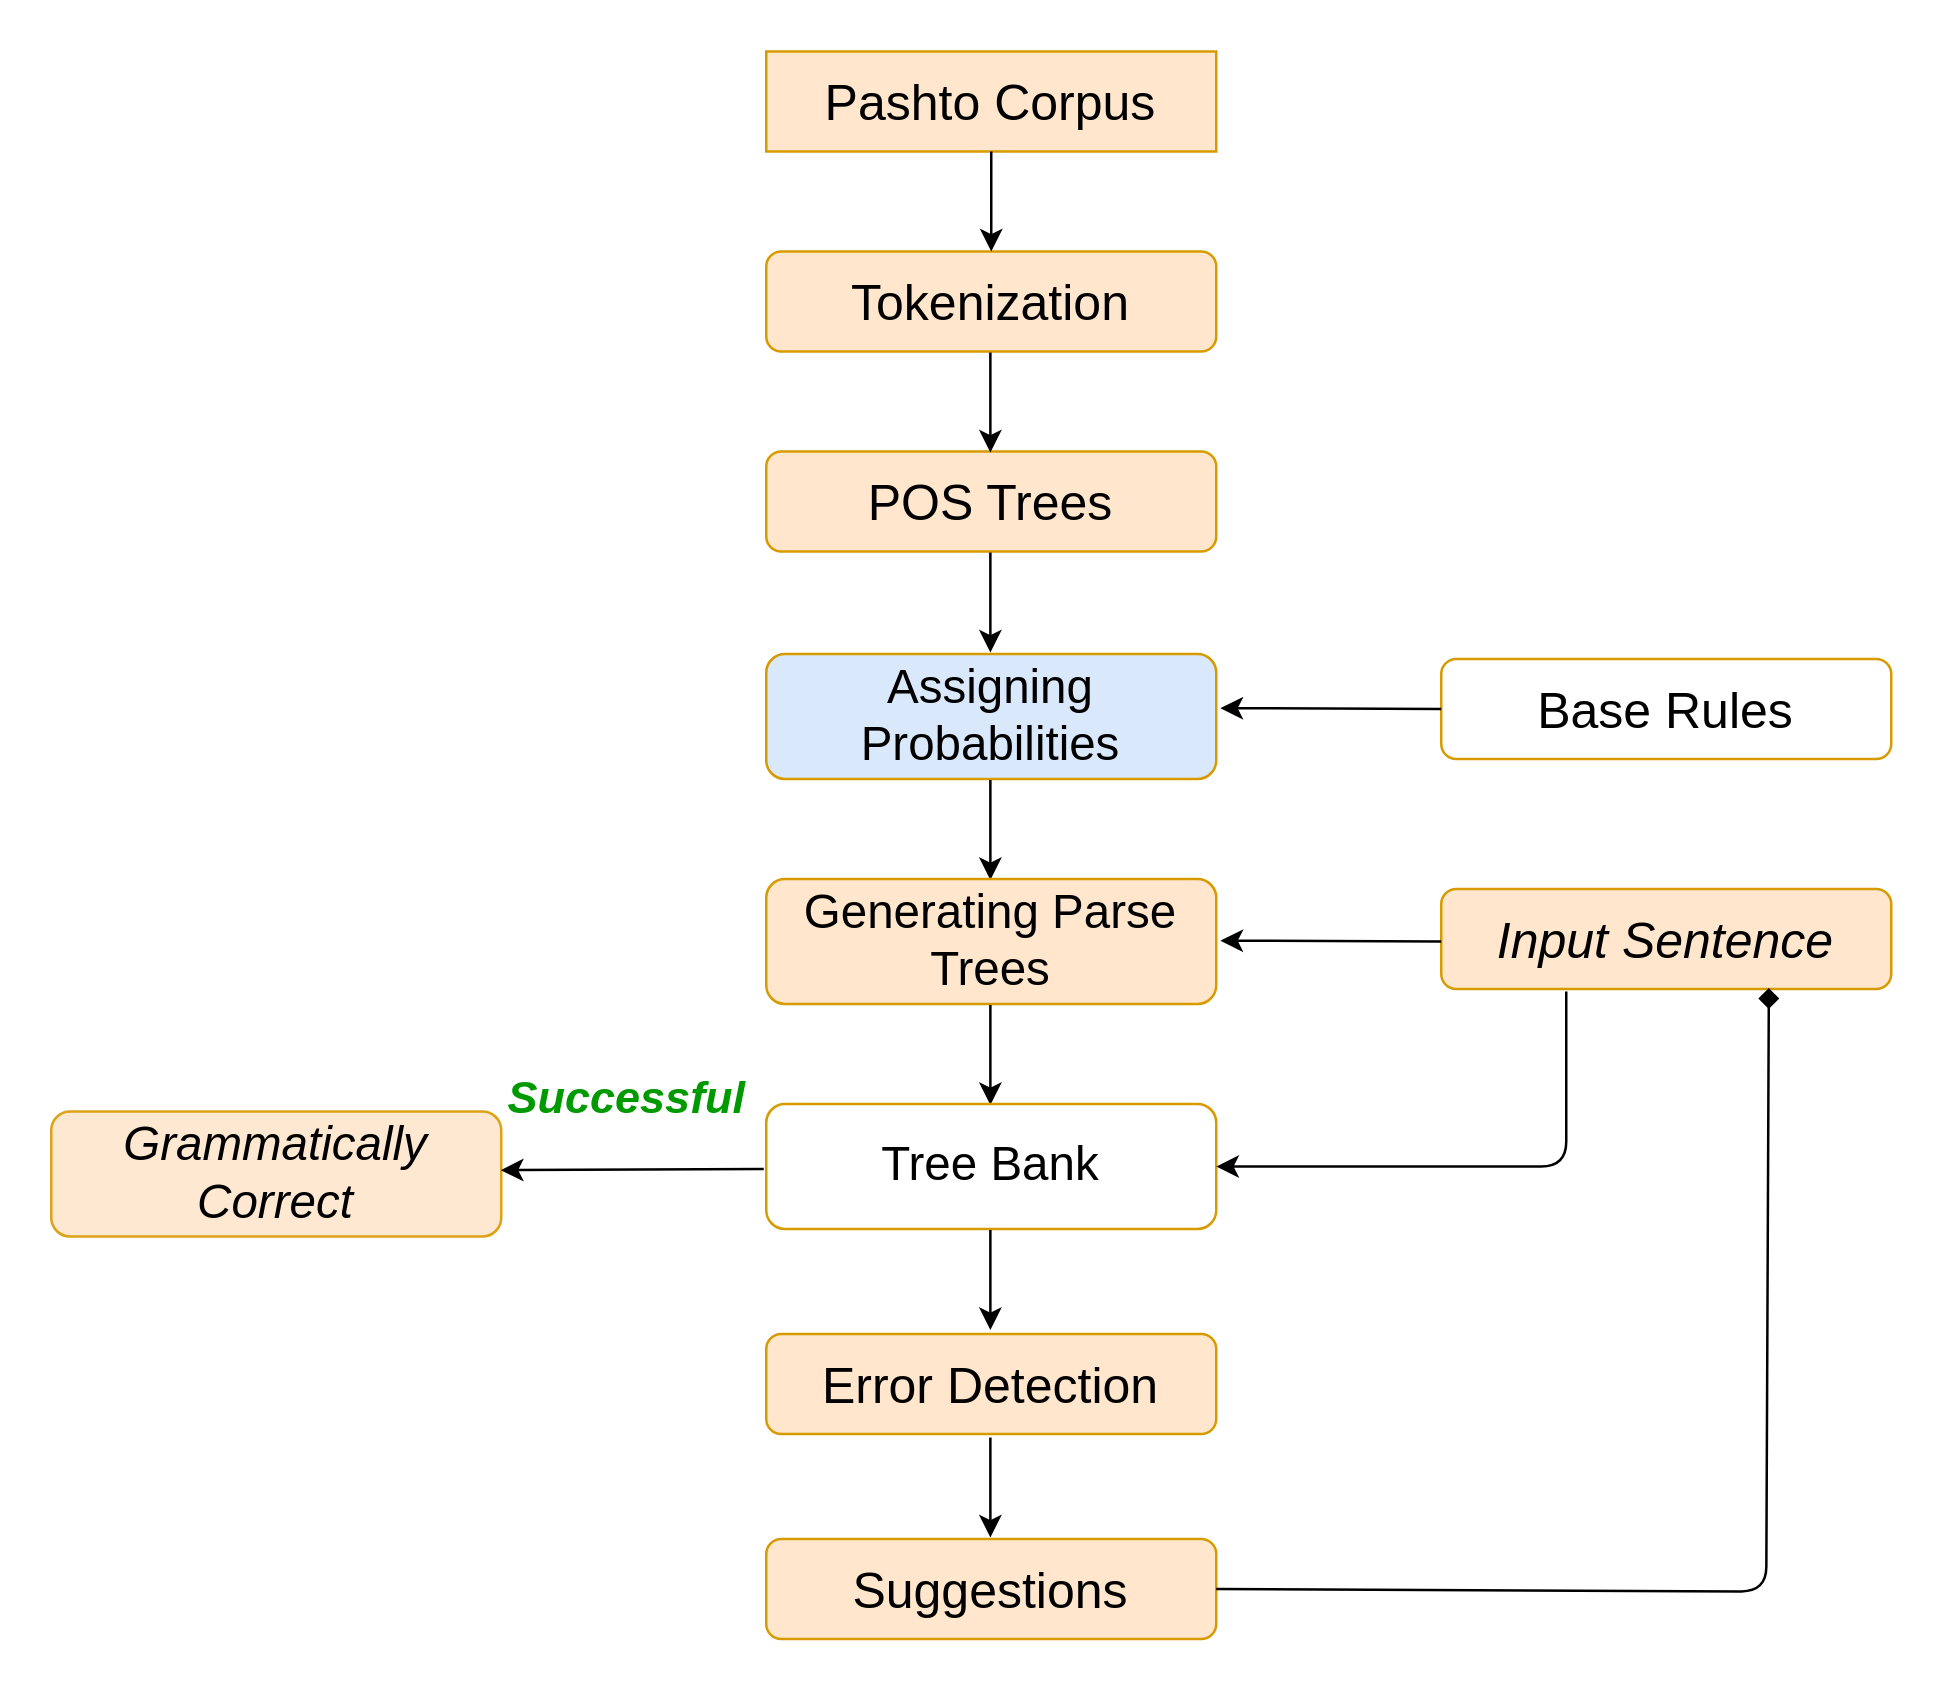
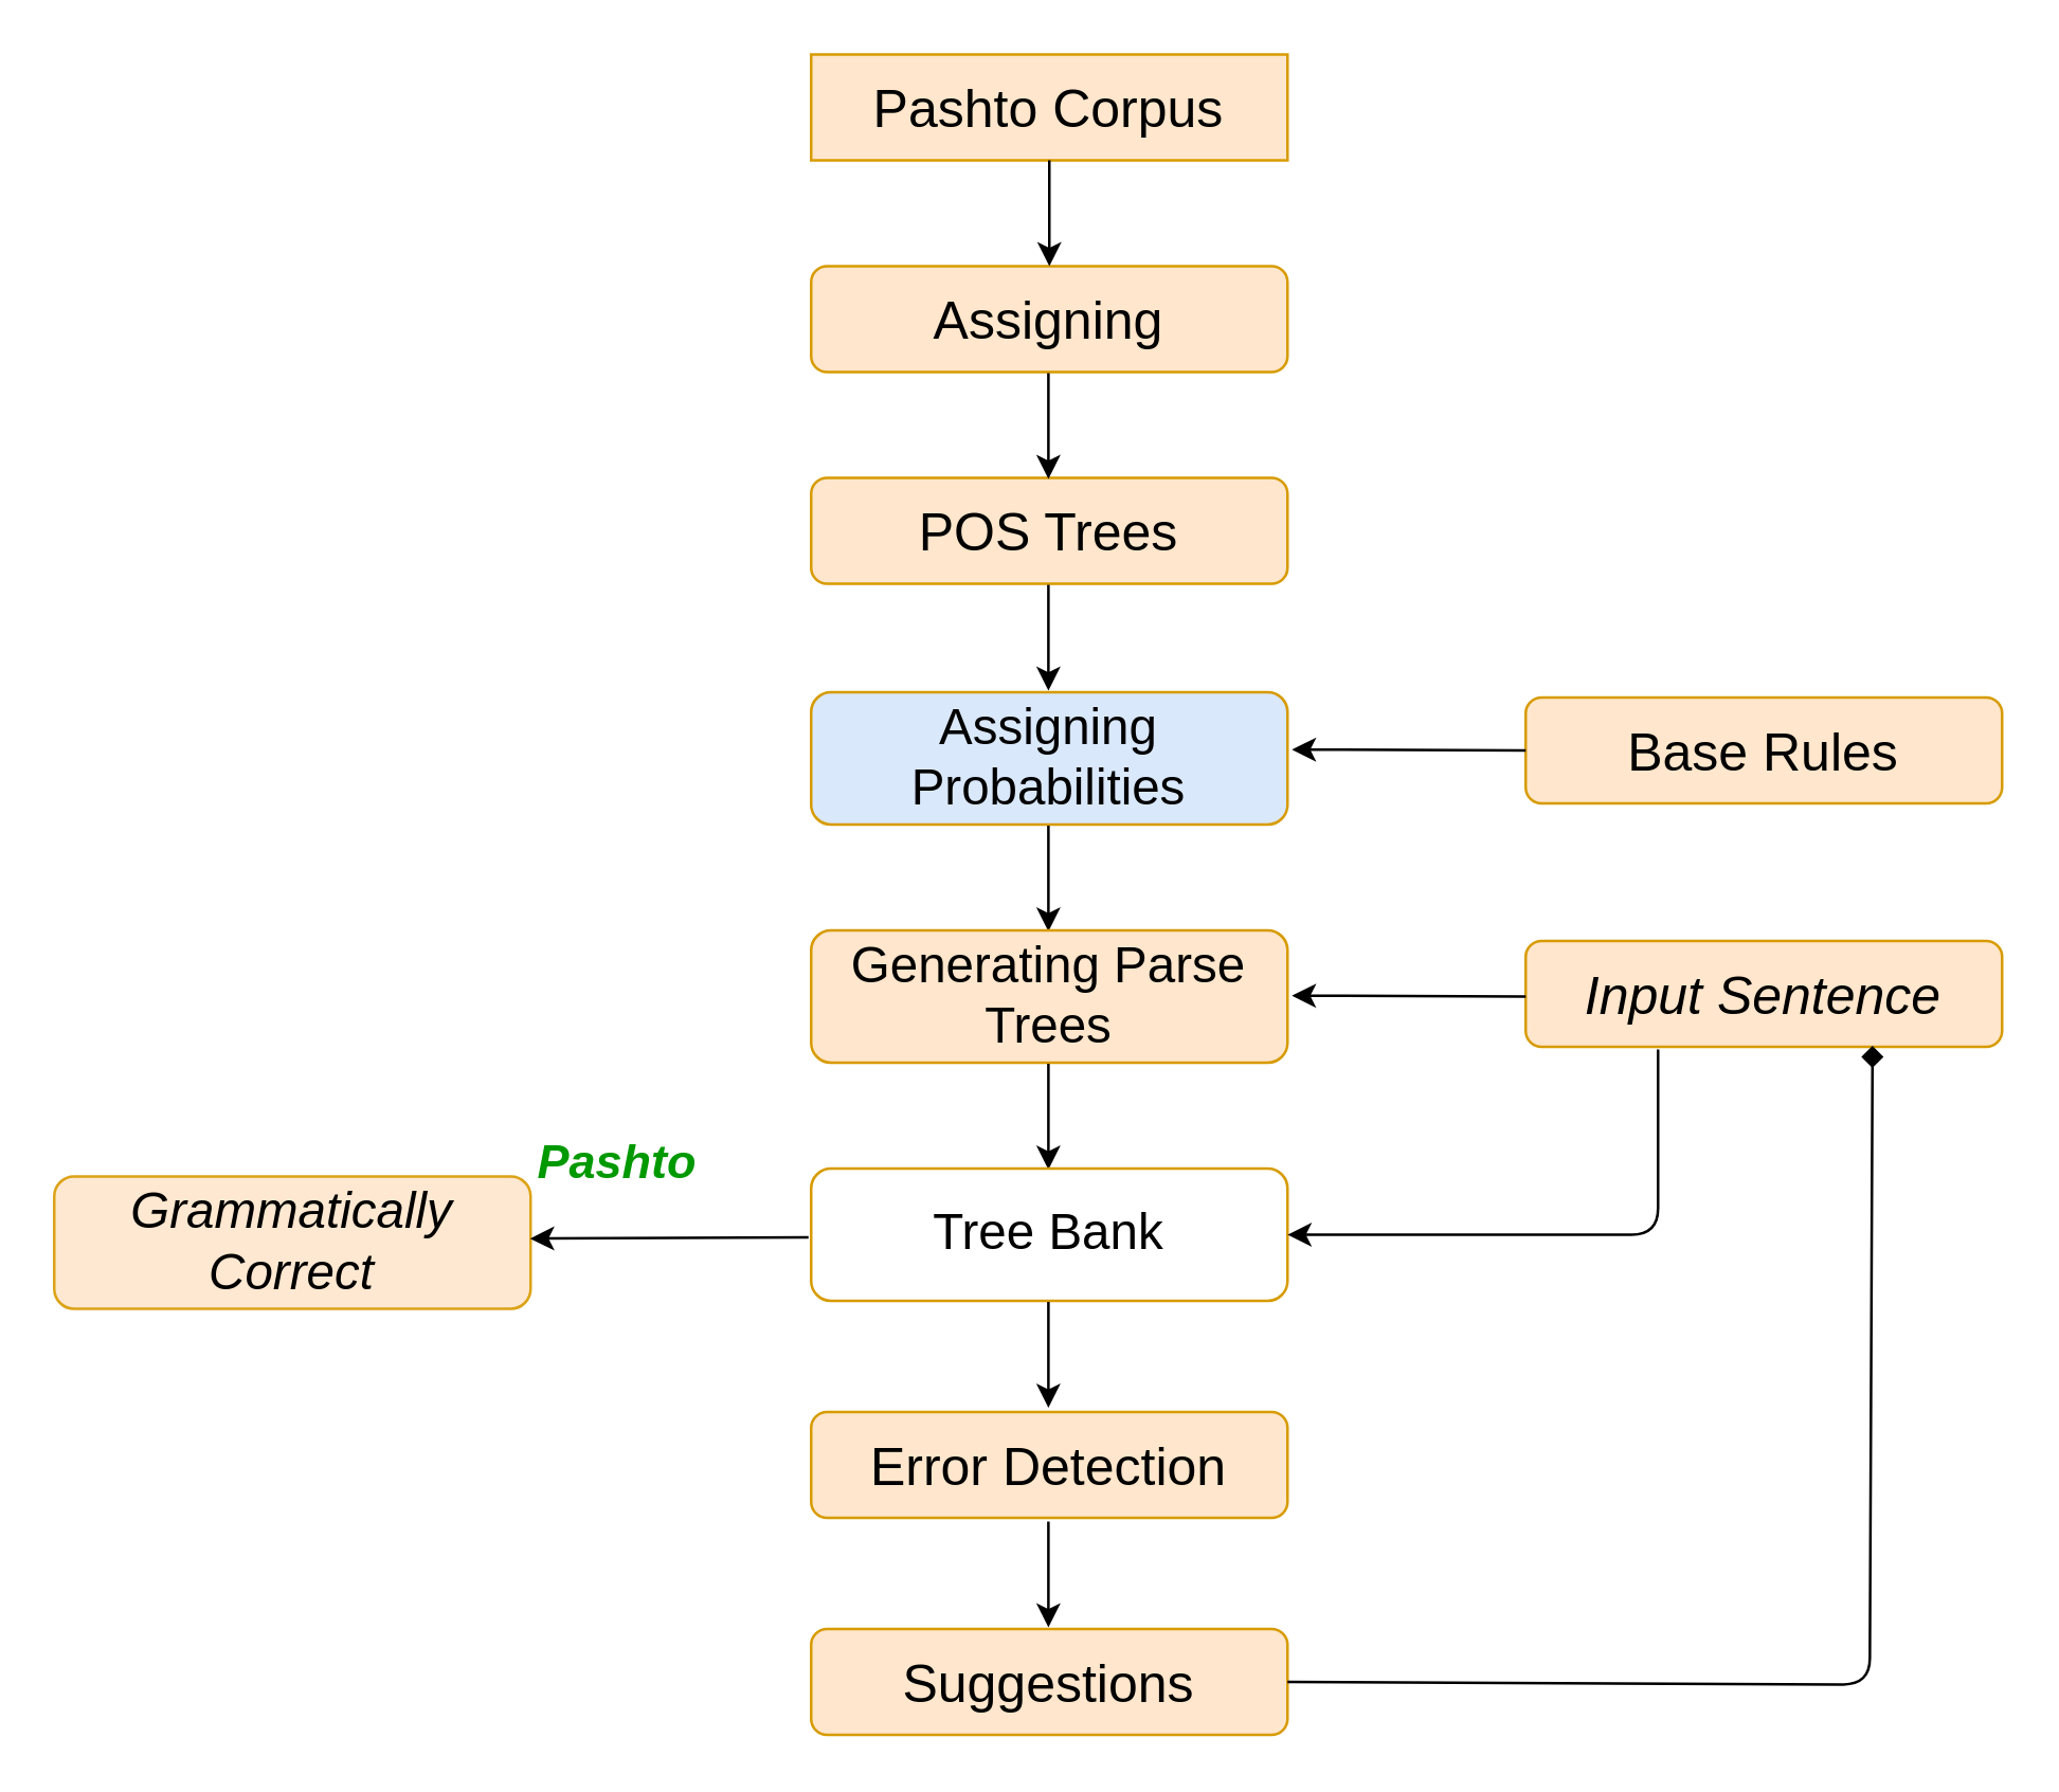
  <mxCell id="0" />
  <mxCell id="1" parent="0" />
  <mxCell id="2" value="&lt;font style=&quot;font-size: 20px&quot;&gt;Pashto Corpus&lt;/font&gt;" style="whiteSpace=wrap;html=1;glass=0;comic=0;shadow=0;fillColor=#ffe6cc;strokeColor=#d79b00;rounded=0;" parent="1" vertex="1"><mxGeometry x="306" y="20" width="180" height="40" as="geometry" /></mxCell>
- <mxCell id="3" value="&lt;span&gt;&lt;font style=&quot;font-size: 20px&quot;&gt;Tokenization&lt;/font&gt;&lt;/span&gt;" style="rounded=1;whiteSpace=wrap;html=1;glass=0;comic=0;shadow=0;fillColor=#ffe6cc;strokeColor=#d79b00;" parent="1" vertex="1"><mxGeometry x="306" y="100" width="180" height="40" as="geometry" /></mxCell>
+ <mxCell id="3" value="&lt;span&gt;&lt;font style=&quot;font-size: 20px&quot;&gt;Assigning&lt;/font&gt;&lt;/span&gt;" style="rounded=1;whiteSpace=wrap;html=1;glass=0;comic=0;shadow=0;fillColor=#ffe6cc;strokeColor=#d79b00;" parent="1" vertex="1"><mxGeometry x="306" y="100" width="180" height="40" as="geometry" /></mxCell>
  <mxCell id="4" value="&lt;span&gt;&lt;font style=&quot;font-size: 20px&quot;&gt;POS Trees&lt;/font&gt;&lt;/span&gt;" style="rounded=1;whiteSpace=wrap;html=1;glass=0;comic=0;shadow=0;fillColor=#ffe6cc;strokeColor=#d79b00;" parent="1" vertex="1"><mxGeometry x="306" y="180" width="180" height="40" as="geometry" /></mxCell>
  <mxCell id="5" value="&lt;span&gt;&lt;font style=&quot;font-size: 20px&quot;&gt;Suggestions&lt;/font&gt;&lt;/span&gt;" style="rounded=1;whiteSpace=wrap;html=1;glass=0;comic=0;shadow=0;fillColor=#ffe6cc;strokeColor=#d79b00;" parent="1" vertex="1"><mxGeometry x="306" y="615" width="180" height="40" as="geometry" /></mxCell>
  <mxCell id="6" value="&lt;font style=&quot;font-size: 20px&quot;&gt;Error Detection&lt;/font&gt;" style="rounded=1;whiteSpace=wrap;html=1;glass=0;comic=0;shadow=0;fillColor=#ffe6cc;strokeColor=#d79b00;" parent="1" vertex="1"><mxGeometry x="306" y="533" width="180" height="40" as="geometry" /></mxCell>
  <mxCell id="7" value="&lt;font style=&quot;font-size: 20px&quot;&gt;&lt;i&gt;Input Sentence&lt;/i&gt;&lt;/font&gt;" style="rounded=1;whiteSpace=wrap;html=1;glass=0;comic=0;shadow=0;fillColor=#ffe6cc;strokeColor=#d79b00;" parent="1" vertex="1"><mxGeometry x="576" y="355" width="180" height="40" as="geometry" /></mxCell>
  <mxCell id="8" value="&lt;span&gt;&lt;font style=&quot;font-size: 19px&quot;&gt;&lt;i&gt;Grammatically Correct&lt;/i&gt;&lt;/font&gt;&lt;/span&gt;" style="rounded=1;whiteSpace=wrap;html=1;glass=0;comic=0;shadow=0;opacity=90;fillColor=#ffe6cc;strokeColor=#d79b00;" parent="1" vertex="1"><mxGeometry x="20" y="444" width="180" height="50" as="geometry" /></mxCell>
- <mxCell id="9" value="&lt;span&gt;&lt;font style=&quot;font-size: 20px&quot;&gt;Base Rules&lt;/font&gt;&lt;/span&gt;" style="rounded=1;whiteSpace=wrap;html=1;glass=0;comic=0;shadow=0;fillColor=#ffffff;strokeColor=#d79b00;" parent="1" vertex="1"><mxGeometry x="576" y="263" width="180" height="40" as="geometry" /></mxCell>
+ <mxCell id="9" value="&lt;span&gt;&lt;font style=&quot;font-size: 20px&quot;&gt;Base Rules&lt;/font&gt;&lt;/span&gt;" style="rounded=1;whiteSpace=wrap;html=1;glass=0;comic=0;shadow=0;fillColor=#ffe6cc;strokeColor=#d79b00;" parent="1" vertex="1"><mxGeometry x="576" y="263" width="180" height="40" as="geometry" /></mxCell>
  <mxCell id="10" value="&lt;span&gt;&lt;font style=&quot;font-size: 19px ; line-height: 120%&quot;&gt;Assigning Probabilities&lt;/font&gt;&lt;/span&gt;" style="rounded=1;whiteSpace=wrap;html=1;glass=0;comic=0;shadow=0;fillColor=#dae8fc;strokeColor=#d79b00;" parent="1" vertex="1"><mxGeometry x="306" y="261" width="180" height="50" as="geometry" /></mxCell>
  <mxCell id="11" value="" style="endArrow=classic;html=1;exitX=0.5;exitY=1;exitDx=0;exitDy=0;entryX=0.5;entryY=0;entryDx=0;entryDy=0;" parent="1" source="2" target="3" edge="1"><mxGeometry width="50" height="50" relative="1" as="geometry"><mxPoint x="46" y="840" as="sourcePoint" /><mxPoint x="96" y="790" as="targetPoint" /></mxGeometry></mxCell>
  <mxCell id="12" value="" style="endArrow=classic;html=1;exitX=0.5;exitY=1;exitDx=0;exitDy=0;entryX=0.5;entryY=0;entryDx=0;entryDy=0;" parent="1" edge="1"><mxGeometry width="50" height="50" relative="1" as="geometry"><mxPoint x="395.647" y="140.412" as="sourcePoint" /><mxPoint x="395.647" y="180.412" as="targetPoint" /></mxGeometry></mxCell>
  <mxCell id="13" value="" style="endArrow=classic;html=1;exitX=0.5;exitY=1;exitDx=0;exitDy=0;entryX=0.5;entryY=0;entryDx=0;entryDy=0;" parent="1" edge="1"><mxGeometry width="50" height="50" relative="1" as="geometry"><mxPoint x="395.647" y="220.412" as="sourcePoint" /><mxPoint x="395.647" y="260.412" as="targetPoint" /></mxGeometry></mxCell>
  <mxCell id="14" value="" style="endArrow=classic;html=1;exitX=0.5;exitY=1;exitDx=0;exitDy=0;entryX=0.5;entryY=0;entryDx=0;entryDy=0;" parent="1" edge="1"><mxGeometry width="50" height="50" relative="1" as="geometry"><mxPoint x="395.647" y="311.412" as="sourcePoint" /><mxPoint x="395.647" y="351.412" as="targetPoint" /></mxGeometry></mxCell>
  <mxCell id="15" value="" style="endArrow=classic;html=1;exitX=0.5;exitY=1;exitDx=0;exitDy=0;entryX=0.5;entryY=0;entryDx=0;entryDy=0;" parent="1" edge="1"><mxGeometry width="50" height="50" relative="1" as="geometry"><mxPoint x="395.647" y="574.412" as="sourcePoint" /><mxPoint x="395.647" y="614.412" as="targetPoint" /></mxGeometry></mxCell>
  <mxCell id="16" value="" style="endArrow=classic;html=1;entryX=1;entryY=0.5;entryDx=0;entryDy=0;" parent="1" edge="1"><mxGeometry width="50" height="50" relative="1" as="geometry"><mxPoint x="576" y="376" as="sourcePoint" /><mxPoint x="487.667" y="375.667" as="targetPoint" /></mxGeometry></mxCell>
  <mxCell id="17" value="" style="endArrow=classic;html=1;entryX=1;entryY=0.5;entryDx=0;entryDy=0;" parent="1" edge="1"><mxGeometry width="50" height="50" relative="1" as="geometry"><mxPoint x="305" y="467" as="sourcePoint" /><mxPoint x="199.824" y="467.471" as="targetPoint" /></mxGeometry></mxCell>
- <mxCell id="18" value="&lt;font style=&quot;font-size: 18px&quot; color=&quot;#009900&quot;&gt;&lt;b&gt;&lt;i&gt;Successful&lt;/i&gt;&lt;/b&gt;&lt;/font&gt;" style="text;html=1;resizable=0;points=[];autosize=1;align=left;verticalAlign=top;spacingTop=-4;" parent="1" vertex="1"><mxGeometry x="201" y="426" width="110" height="20" as="geometry" /></mxCell>
+ <mxCell id="18" value="&lt;font style=&quot;font-size: 18px&quot; color=&quot;#009900&quot;&gt;&lt;b&gt;&lt;i&gt;Pashto&lt;/i&gt;&lt;/b&gt;&lt;/font&gt;" style="text;html=1;resizable=0;points=[];autosize=1;align=left;verticalAlign=top;spacingTop=-4;" parent="1" vertex="1"><mxGeometry x="201" y="426" width="110" height="20" as="geometry" /></mxCell>
  <mxCell id="19" value="&lt;span&gt;&lt;font style=&quot;font-size: 19px ; line-height: 120%&quot;&gt;Generating Parse Trees&lt;/font&gt;&lt;/span&gt;" style="rounded=1;whiteSpace=wrap;html=1;glass=0;comic=0;shadow=0;fillColor=#ffe6cc;strokeColor=#d79b00;" parent="1" vertex="1"><mxGeometry x="306" y="351" width="180" height="50" as="geometry" /></mxCell>
  <mxCell id="20" value="" style="endArrow=classic;html=1;exitX=0.5;exitY=1;exitDx=0;exitDy=0;entryX=0.5;entryY=0;entryDx=0;entryDy=0;" parent="1" edge="1"><mxGeometry width="50" height="50" relative="1" as="geometry"><mxPoint x="395.647" y="401.412" as="sourcePoint" /><mxPoint x="395.647" y="441.412" as="targetPoint" /></mxGeometry></mxCell>
  <mxCell id="21" value="&lt;span&gt;&lt;font style=&quot;font-size: 19px ; line-height: 120%&quot;&gt;Tree Bank&lt;/font&gt;&lt;/span&gt;" style="rounded=1;whiteSpace=wrap;html=1;glass=0;comic=0;shadow=0;fillColor=#ffffff;strokeColor=#d79b00;" parent="1" vertex="1"><mxGeometry x="306" y="441" width="180" height="50" as="geometry" /></mxCell>
  <mxCell id="22" value="" style="endArrow=classic;html=1;exitX=0.5;exitY=1;exitDx=0;exitDy=0;entryX=0.5;entryY=0;entryDx=0;entryDy=0;" parent="1" edge="1"><mxGeometry width="50" height="50" relative="1" as="geometry"><mxPoint x="395.647" y="491.412" as="sourcePoint" /><mxPoint x="395.647" y="531.412" as="targetPoint" /></mxGeometry></mxCell>
  <mxCell id="23" value="" style="endArrow=classic;html=1;entryX=1;entryY=0.5;entryDx=0;entryDy=0;" edge="1" parent="1" target="21"><mxGeometry width="50" height="50" relative="1" as="geometry"><mxPoint x="626" y="396" as="sourcePoint" /><mxPoint x="686" y="631" as="targetPoint" /><Array as="points"><mxPoint x="626" y="466" /></Array></mxGeometry></mxCell>
  <mxCell id="24" value="" style="endArrow=diamond;html=1;exitX=1;exitY=0.5;exitDx=0;exitDy=0;entryX=0.728;entryY=0.99;entryDx=0;entryDy=0;entryPerimeter=0;" edge="1" parent="1" source="5" target="7"><mxGeometry width="50" height="50" relative="1" as="geometry"><mxPoint x="706" y="401" as="sourcePoint" /><mxPoint x="706" y="401" as="targetPoint" /><Array as="points"><mxPoint x="706" y="636" /></Array></mxGeometry></mxCell>
  <mxCell id="25" value="" style="endArrow=classic;html=1;entryX=1;entryY=0.5;entryDx=0;entryDy=0;" edge="1" parent="1"><mxGeometry width="50" height="50" relative="1" as="geometry"><mxPoint x="576" y="283" as="sourcePoint" /><mxPoint x="487.667" y="282.667" as="targetPoint" /></mxGeometry></mxCell>
